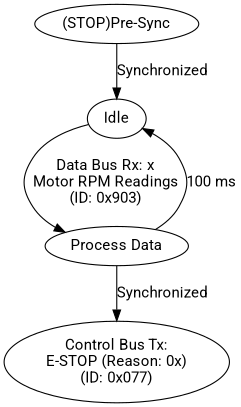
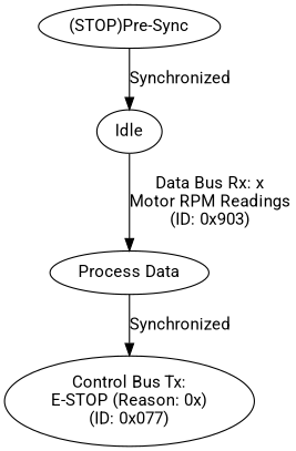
  digraph {
    fontname=Roboto
    node [fontname=Roboto]
    edge [fontname=Roboto]
    n1 [label="(STOP)Pre-Sync"]
    n2 [label=Idle]
    n3 [label="Process Data"]
    n4 [label="Control Bus Tx:\nE-STOP (Reason: 0x)\n(ID: 0x077)"]
    n1 -> n2 [label=Synchronized]
    n2 -> n3 [label="Data Bus Rx: x\nMotor RPM Readings\n(ID: 0x903)\n"]
-   n3 -> n2 [label="100 ms"]
    n3 -> n4 [label=Synchronized]
  }
